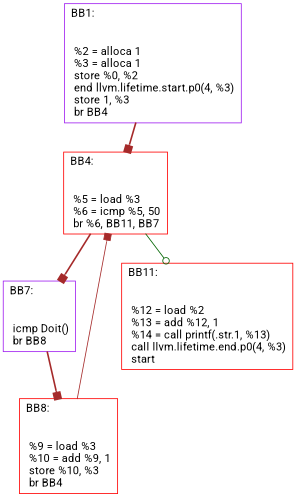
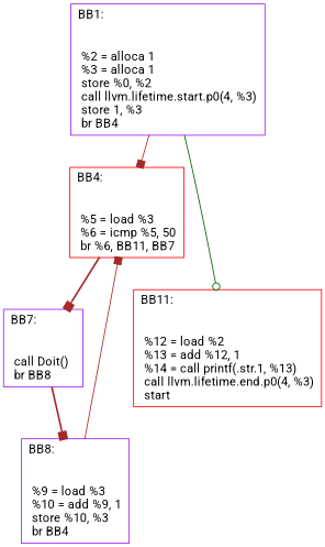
  digraph {
    fontname=Roboto
    node [color=red fontname=Roboto shape=record]
    edge [arrowhead=box color=brown fontname=Roboto style=bold]
-   n1 [color=purple label="{BB1:\l\l\n	 %2 = alloca  1\l	 %3 = alloca  1\l	 store  %0,  %2\l	 end llvm.lifetime.start.p0(4, %3)\l	 store  1,  %3\l	 br BB4\l	}"]
+   n1 [color=purple label="{BB1:\l\l\n	 %2 = alloca  1\l	 %3 = alloca  1\l	 store  %0,  %2\l	 call llvm.lifetime.start.p0(4, %3)\l	 store  1,  %3\l	 br BB4\l	}"]
    n2 [label="{BB4:\l\l\n	 %5 = load  %3\l	 %6 = icmp  %5,  50\l	 br %6, BB11, BB7\l	}"]
-   n3 [color=purple label="{BB7:\l\l\n	 icmp Doit()\l	 br BB8\l	}"]
+   n3 [color=purple label="{BB7:\l\l\n	 call Doit()\l	 br BB8\l	}"]
    n4 [label="{BB11:\l\l\n	 %12 = load  %2\l	 %13 = add  %12,  1\l	 %14 = call printf(.str.1, %13)\l	 call llvm.lifetime.end.p0(4, %3)\l	 start \l	}"]
-   n5 [label="{BB8:\l\l\n	 %9 = load  %3\l	 %10 = add  %9,  1\l	 store  %10,  %3\l	 br BB4\l	}"]
-   n1 -> n2
+   n5 [color=purple label="{BB8:\l\l\n	 %9 = load  %3\l	 %10 = add  %9,  1\l	 store  %10,  %3\l	 br BB4\l	}"]
+   n1 -> n2 [style=solid]
    n2 -> n3
-   n2 -> n4 [arrowhead=odot color=darkgreen style=solid]
+   n1 -> n4 [arrowhead=odot color=darkgreen style=solid]
    n3 -> n5
    n5 -> n2 [style=solid]
  }
